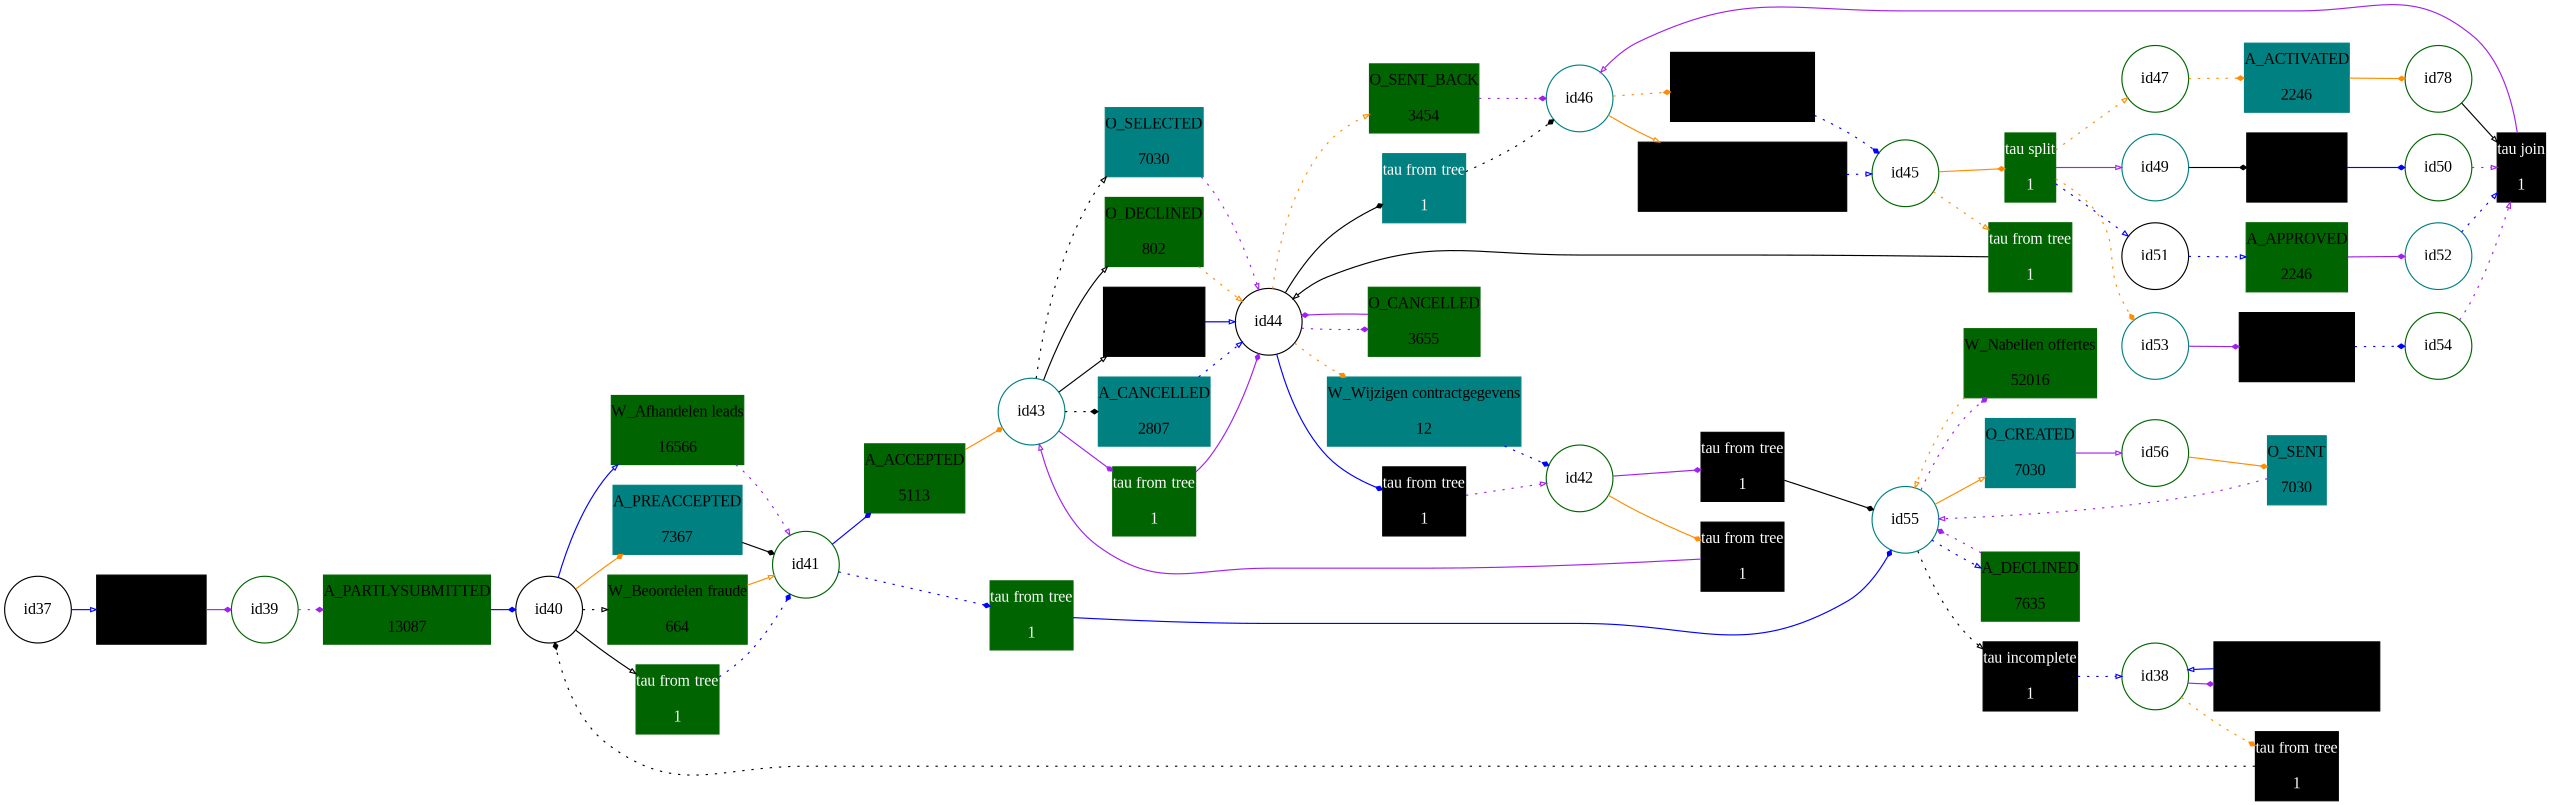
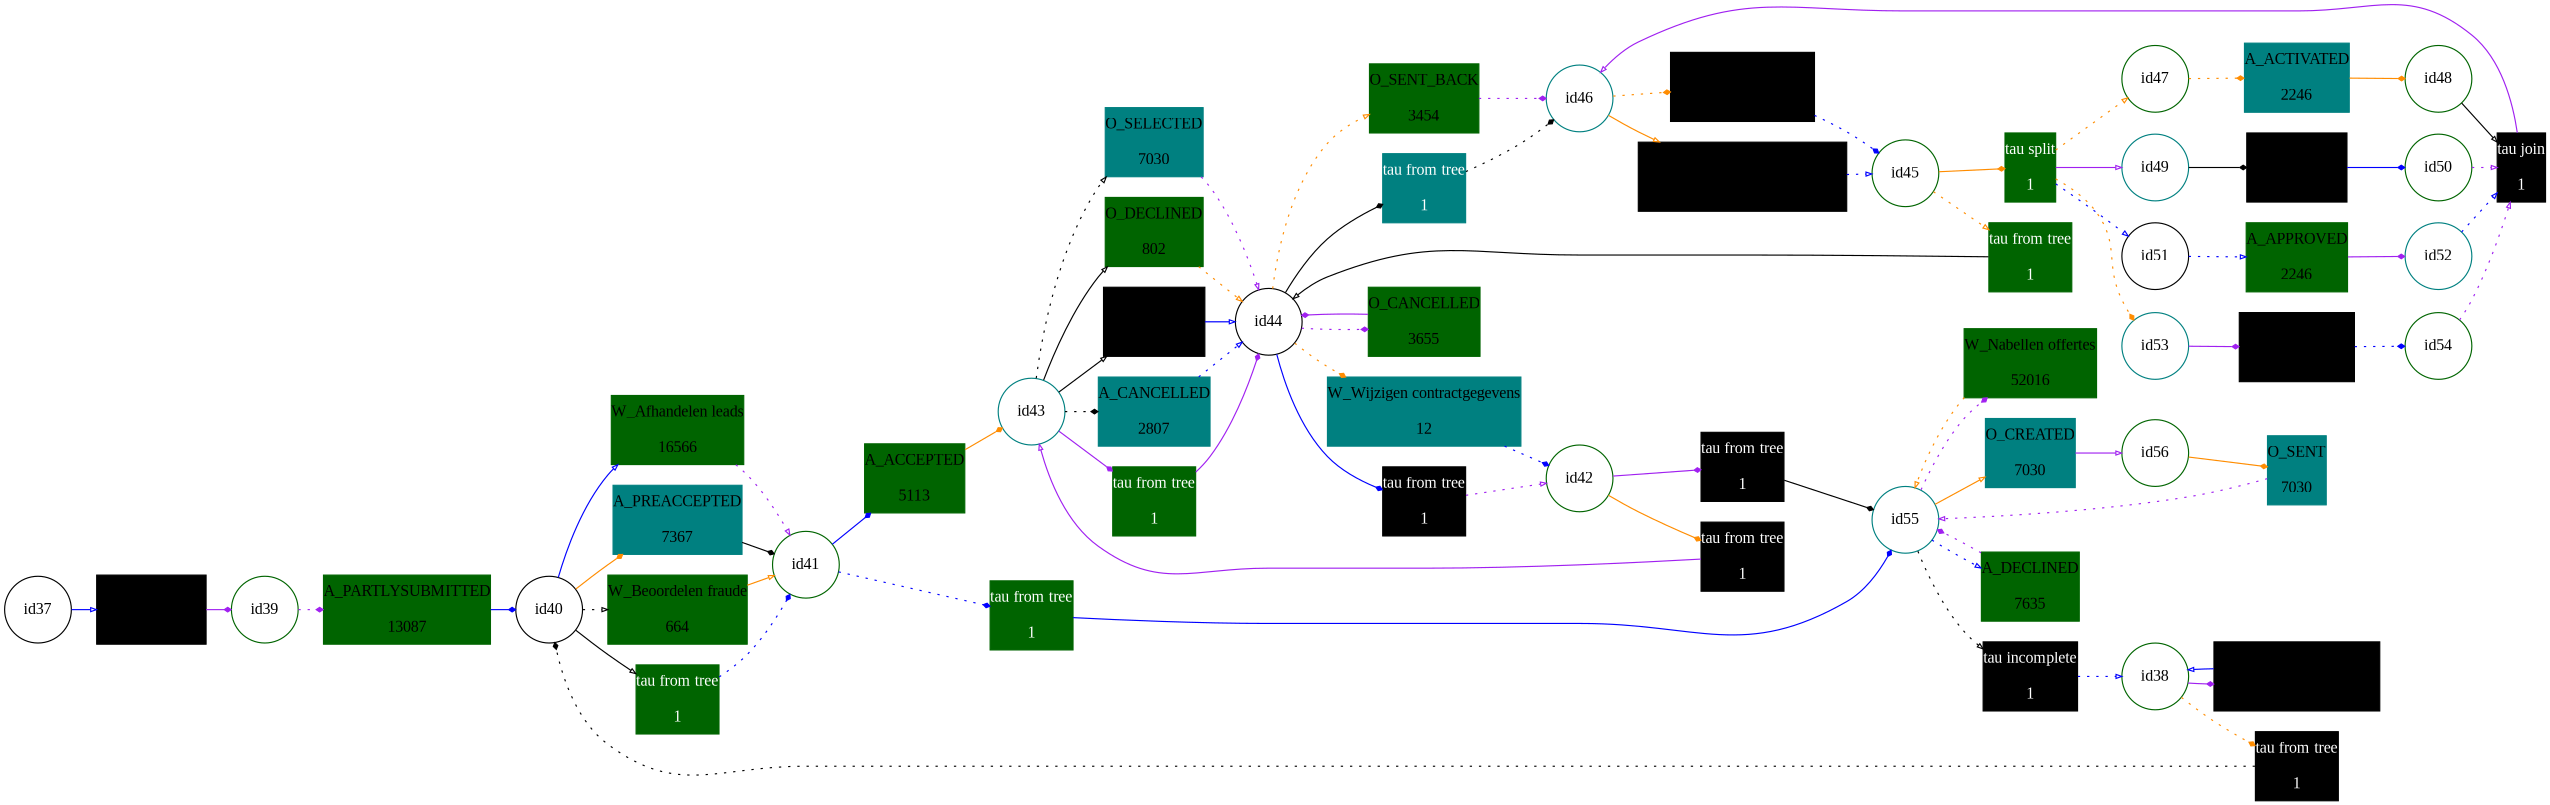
  digraph {
    fontname="Liberation Serif"
    fontsize=14
    rankdir=LR
    ranksep=.3
    remincross=true
    node [color=darkgreen fontname="Liberation Serif" fontsize=14 margin="0, 0.1" shape=box style=filled]
    edge [arrowhead=diamond arrowsize=0.5 color=purple fontname="Liberation Serif" style=solid]
    n1 [color=black height=.2 label="A_SUBMITTED\n\n13087" width=.2]
    id39 [height=.2 shape=circle width=.2 margin="" style=""]
    n3 [height=.2 label="A_PARTLYSUBMITTED\n\n13087" width=.2]
    id40 [color=black height=.2 shape=circle width=.2 margin="" style=""]
    n5 [height=.2 label="W_Afhandelen leads\n\n16566" width=.2]
    n6 [color=teal height=.2 label="A_PREACCEPTED\n\n7367" width=.2]
    n7 [height=.2 label="W_Beoordelen fraude\n\n664" width=.2]
    n8 [fontcolor=white height=.2 label="tau from tree\n\n1" width=.2]
    id41 [height=.2 shape=circle width=.2 margin="" style=""]
    n10 [height=.2 label="A_ACCEPTED\n\n5113" width=.2]
    n11 [fontcolor=white height=.2 label="tau from tree\n\n1" width=.2]
    id43 [color=teal height=.2 shape=circle width=.2 margin="" style=""]
    n13 [color=teal height=.2 label="O_SELECTED\n\n7030" width=.2]
    n14 [height=.2 label="O_DECLINED\n\n802" width=.2]
    n15 [color=black height=.2 label="A_FINALIZED\n\n5015" width=.2]
    n16 [color=teal height=.2 label="A_CANCELLED\n\n2807" width=.2]
    n17 [fontcolor=white height=.2 label="tau from tree\n\n1" width=.2]
    id44 [color=black height=.2 shape=circle width=.2 margin="" style=""]
    n19 [height=.2 label="O_SENT_BACK\n\n3454" width=.2]
    n20 [color=teal fontcolor=white height=.2 label="tau from tree\n\n1" width=.2]
    n21 [height=.2 label="O_CANCELLED\n\n3655" width=.2]
    n22 [color=teal height=.2 label="W_Wijzigen contractgegevens\n\n12" width=.2]
    n23 [color=black fontcolor=white height=.2 label="tau from tree\n\n1" width=.2]
    id46 [color=teal height=.2 shape=circle width=.2 margin="" style=""]
    n25 [color=black height=.2 label="W_Valideren aanvraag\n\n20809" width=.2]
    n26 [color=black height=.2 label="W_Nabellen incomplete dossiers\n\n25190" width=.2]
    id45 [height=.2 shape=circle width=.2 margin="" style=""]
    n28 [fontcolor=white height=.2 label="tau split\n\n1" width=.2]
    n29 [fontcolor=white height=.2 label="tau from tree\n\n1" width=.2]
    id47 [height=.2 shape=circle width=.2 margin="" style=""]
    id49 [color=teal height=.2 shape=circle width=.2 margin="" style=""]
    id51 [color=black height=.2 shape=circle width=.2 margin="" style=""]
    id53 [color=teal height=.2 shape=circle width=.2 margin="" style=""]
    n34 [color=teal height=.2 label="A_ACTIVATED\n\n2246" width=.2]
    n35 [color=black height=.2 label="O_ACCEPTED\n\n2243" width=.2]
    n36 [height=.2 label="A_APPROVED\n\n2246" width=.2]
    n37 [color=black height=.2 label="A_REGISTERED\n\n2246" width=.2]
    n38 [color=black fontcolor=white height=.2 label="tau join\n\n1" width=.2]
-   id48 [height=.2 shape=circle width=.2 label=id78 margin="" style=""]
+   id48 [height=.2 shape=circle width=.2 margin="" style=""]
    id50 [height=.2 shape=circle width=.2 margin="" style=""]
    id52 [color=teal height=.2 shape=circle width=.2 margin="" style=""]
    id54 [height=.2 shape=circle width=.2 margin="" style=""]
    id42 [height=.2 shape=circle width=.2 margin="" style=""]
    n44 [color=black fontcolor=white height=.2 label="tau from tree\n\n1" width=.2]
    n45 [color=black fontcolor=white height=.2 label="tau from tree\n\n1" width=.2]
    id55 [color=teal height=.2 shape=circle width=.2 margin="" style=""]
    n47 [height=.2 label="W_Nabellen offertes\n\n52016" width=.2]
    n48 [color=teal height=.2 label="O_CREATED\n\n7030" width=.2]
    n49 [height=.2 label="A_DECLINED\n\n7635" width=.2]
    n50 [color=black fontcolor=white height=.2 label="tau incomplete\n\n1" width=.2]
    id56 [height=.2 shape=circle width=.2 margin="" style=""]
    n52 [color=teal height=.2 label="O_SENT\n\n7030" width=.2]
    id38 [height=.2 shape=circle width=.2 margin="" style=""]
    n54 [color=black height=.2 label="W_Completeren aanvraag\n\n54850" width=.2]
    n55 [color=black fontcolor=white height=.2 label="tau from tree\n\n1" width=.2]
    id37 [color=black height=.2 shape=circle width=.2 margin="" style=""]
    n1 -> id39
    id39 -> n3 [style=dotted]
    n3 -> id40 [color=blue]
    id40 -> n5 [arrowhead=onormal color=blue]
    id40 -> n6 [color=darkorange]
    id40 -> n7 [arrowhead=onormal color=black style=dotted]
    id40 -> n8 [arrowhead=onormal color=black]
    n5 -> id41 [arrowhead=onormal style=dotted]
    n6 -> id41 [color=black]
    n7 -> id41 [arrowhead=onormal color=darkorange]
    n8 -> id41 [color=blue style=dotted]
    id41 -> n10 [color=blue]
    id41 -> n11 [color=blue style=dotted]
    n10 -> id43 [color=darkorange]
    n11 -> id55 [color=blue]
    id43 -> n13 [arrowhead=onormal color=black style=dotted]
    id43 -> n14 [arrowhead=onormal color=black]
    id43 -> n15 [arrowhead=onormal color=black]
    id43 -> n16 [color=black style=dotted]
    id43 -> n17
    n13 -> id44 [arrowhead=onormal style=dotted]
    n14 -> id44 [arrowhead=onormal color=darkorange style=dotted]
    n15 -> id44 [arrowhead=onormal color=blue]
    n16 -> id44 [arrowhead=onormal color=blue style=dotted]
    n17 -> id44
    id44 -> n19 [arrowhead=onormal color=darkorange style=dotted]
    id44 -> n20 [color=black]
    id44 -> n21 [style=dotted]
    id44 -> n22 [color=darkorange style=dotted]
    id44 -> n23 [color=blue]
    n19 -> id46 [style=dotted]
    n20 -> id46 [color=black style=dotted]
    n21 -> id44
    n22 -> id42 [color=blue style=dotted]
    n23 -> id42 [arrowhead=onormal style=dotted]
    id46 -> n25 [color=darkorange style=dotted]
    id46 -> n26 [arrowhead=onormal color=darkorange]
    n25 -> id45 [color=blue style=dotted]
    n26 -> id45 [arrowhead=onormal color=blue style=dotted]
    id45 -> n28 [color=darkorange]
    id45 -> n29 [arrowhead=onormal color=darkorange style=dotted]
    n28 -> id47 [arrowhead=onormal color=darkorange style=dotted]
    n28 -> id49 [arrowhead=onormal]
    n28 -> id51 [arrowhead=onormal color=blue style=dotted]
    n28 -> id53 [color=darkorange style=dotted]
    n29 -> id44 [arrowhead=onormal color=black]
    id47 -> n34 [color=darkorange style=dotted]
    id49 -> n35 [color=black]
    id51 -> n36 [arrowhead=onormal color=blue style=dotted]
    id53 -> n37
    n34 -> id48 [color=darkorange]
    n35 -> id50 [color=blue]
    n36 -> id52
    n37 -> id54 [color=blue style=dotted]
    n38 -> id46 [arrowhead=onormal]
    id48 -> n38 [arrowhead=onormal color=black]
    id50 -> n38 [arrowhead=onormal style=dotted]
    id52 -> n38 [arrowhead=onormal color=blue style=dotted]
    id54 -> n38 [arrowhead=onormal style=dotted]
    id42 -> n44 [color=darkorange]
    id42 -> n45
    n44 -> id43 [arrowhead=onormal]
    n45 -> id55 [color=black]
    id55 -> n47 [style=dotted]
    id55 -> n48 [arrowhead=onormal color=darkorange]
    id55 -> n49 [arrowhead=onormal color=blue style=dotted]
    id55 -> n50 [arrowhead=onormal color=black style=dotted]
    n47 -> id55 [arrowhead=onormal color=darkorange style=dotted]
    n48 -> id56 [arrowhead=onormal]
    n49 -> id55 [style=dotted]
    n50 -> id38 [arrowhead=onormal color=blue style=dotted]
    id56 -> n52 [color=darkorange]
    n52 -> id55 [arrowhead=onormal style=dotted]
    id38 -> n54
    id38 -> n55 [color=darkorange style=dotted]
    n54 -> id38 [arrowhead=onormal color=blue]
    n55 -> id40 [color=black style=dotted]
    id37 -> n1 [arrowhead=onormal color=blue]
  }
